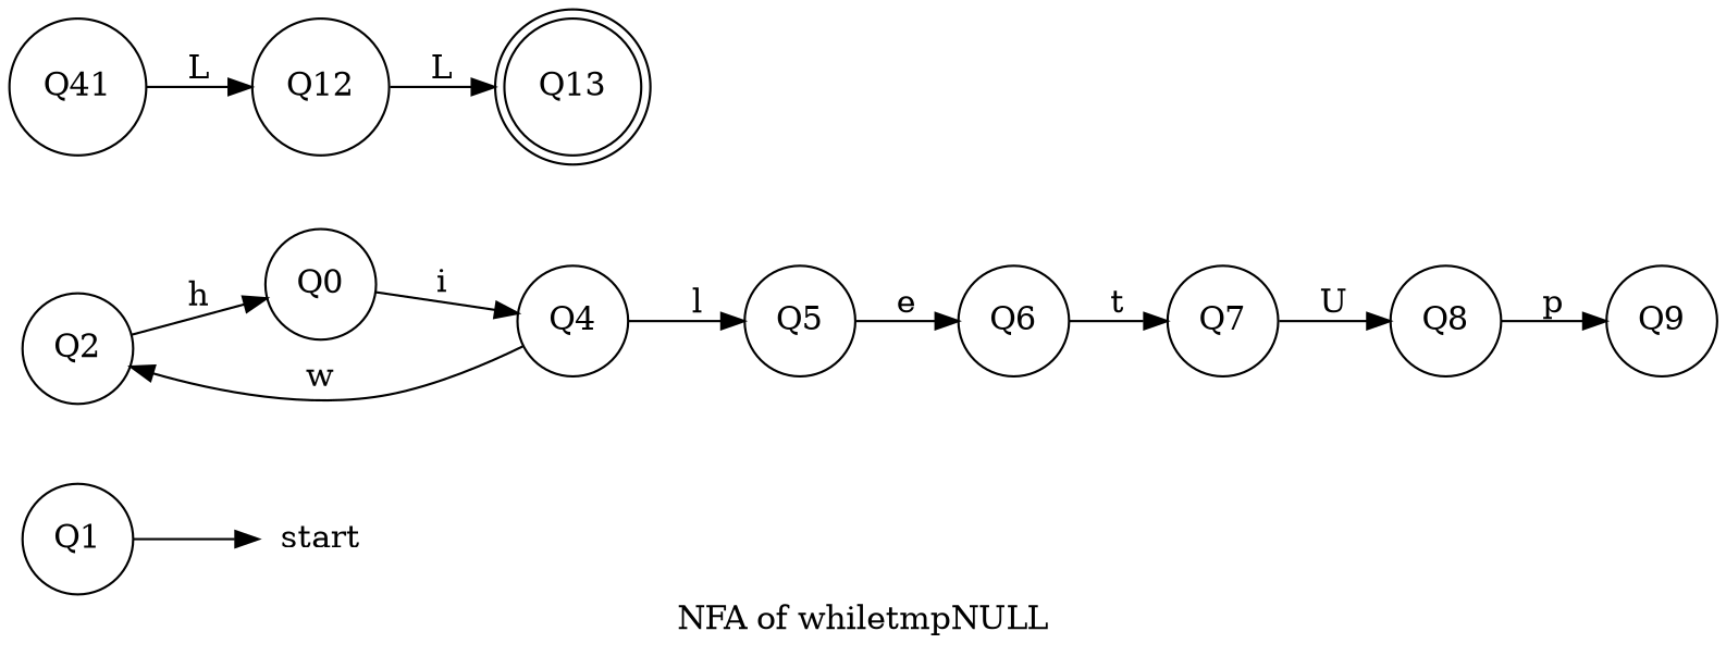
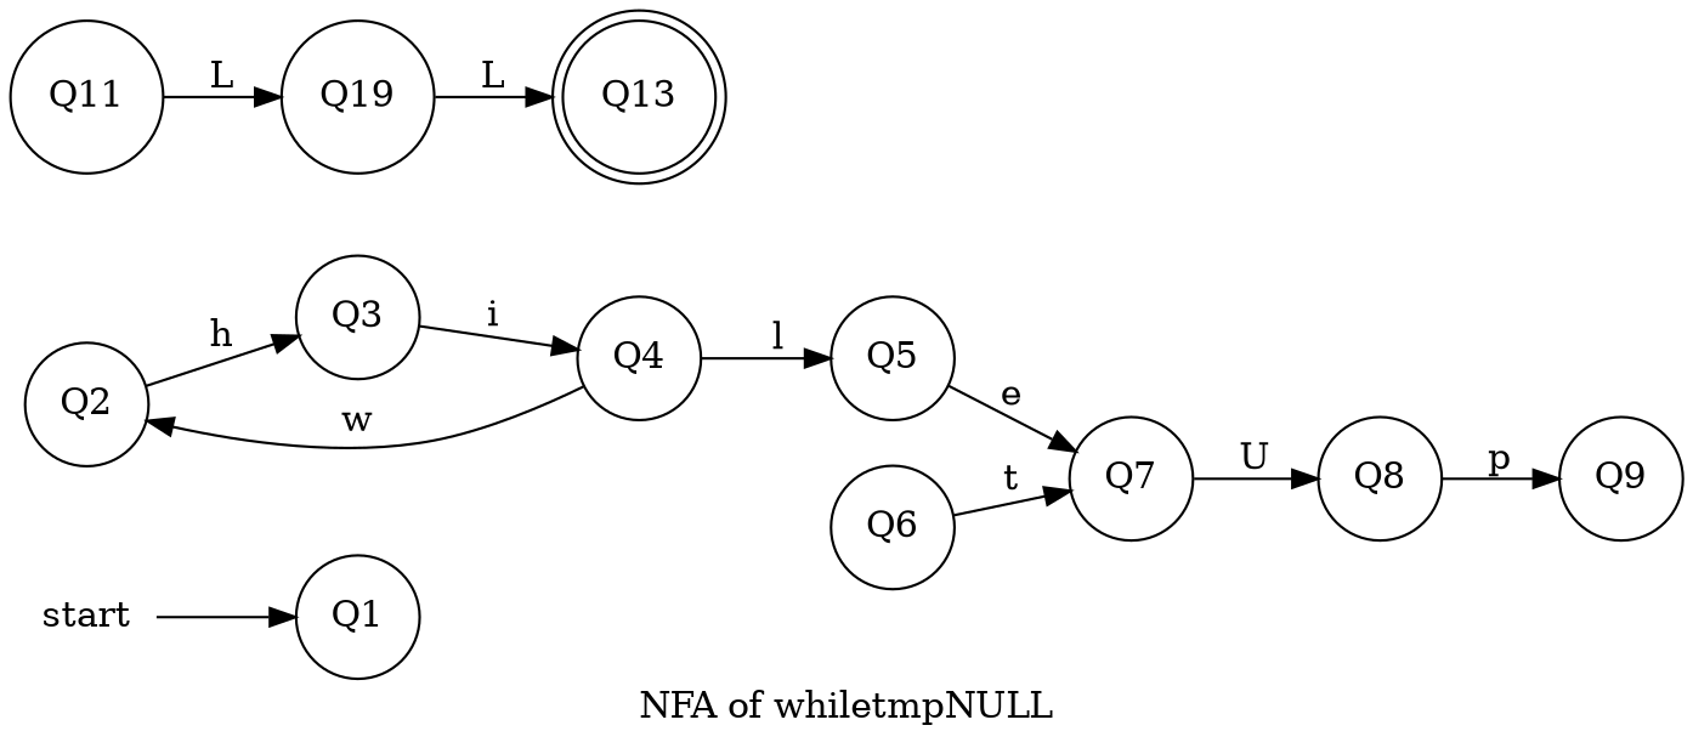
  digraph {
    label="NFA of whiletmpNULL"
    rankdir=LR
    node [shape=circle]
    start [shape=none]
    n2 [label=Q1]
    n3 [label=Q2]
-   n4 [label=Q0]
+   n4 [label=Q3]
    n5 [label=Q4]
    n6 [label=Q5]
    n7 [label=Q6]
    n8 [label=Q7]
    n9 [label=Q8]
    n10 [label=Q9]
-   n11 [label=Q41]
-   n12 [label=Q12]
+   n11 [label=Q11]
+   n12 [label=Q19]
    n13 [label=Q13 shape=doublecircle]
-   n2 -> start
+   start -> n2
    n3 -> n4 [label=h]
    n4 -> n5 [label=i]
    n5 -> n3 [label=w]
    n5 -> n6 [label=l]
-   n6 -> n7 [label=e]
+   n6 -> n8 [label=e]
    n7 -> n8 [label=t]
    n8 -> n9 [label=U]
    n9 -> n10 [label=p]
    n11 -> n12 [label=L]
    n12 -> n13 [label=L]
  }
